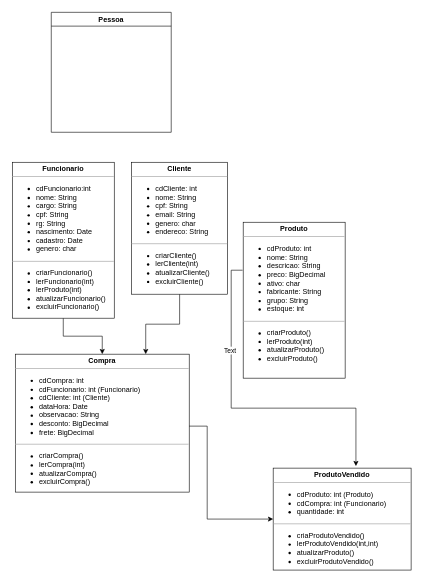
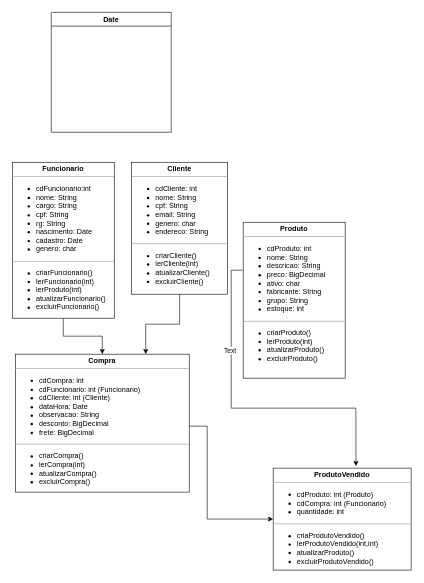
  <mxCell id="0" />
  <mxCell id="1" parent="0" />
  <mxCell id="2" value="" style="edgeStyle=orthogonalEdgeStyle;rounded=0;orthogonalLoop=1;jettySize=auto;html=1;entryX=0.75;entryY=0;entryDx=0;entryDy=0;" parent="1" source="3" target="10" edge="1"><mxGeometry relative="1" as="geometry"><mxPoint x="325" y="520" as="targetPoint" /></mxGeometry></mxCell>
  <mxCell id="3" value="&lt;p style=&quot;margin:0px;margin-top:4px;text-align:center;&quot;&gt;&lt;b&gt;Cliente&lt;/b&gt;&lt;/p&gt;&lt;hr size=&quot;1&quot;&gt;&lt;p style=&quot;margin:0px;margin-left:4px;&quot;&gt;&lt;/p&gt;&lt;ul&gt;&lt;li&gt;cdCliente: int&lt;/li&gt;&lt;li&gt;nome: String&lt;/li&gt;&lt;li&gt;cpf: String&lt;/li&gt;&lt;li&gt;email: String&lt;/li&gt;&lt;li&gt;genero: char&lt;/li&gt;&lt;li&gt;endereco: String&lt;/li&gt;&lt;/ul&gt;&lt;p&gt;&lt;/p&gt;&lt;hr size=&quot;1&quot;&gt;&lt;p style=&quot;margin:0px;margin-left:4px;&quot;&gt;&lt;/p&gt;&lt;ul&gt;&lt;li&gt;criarCliente()&lt;/li&gt;&lt;li&gt;lerCliente(int)&lt;/li&gt;&lt;li&gt;atualizarCliente()&lt;/li&gt;&lt;li&gt;excluirCliente()&lt;/li&gt;&lt;/ul&gt;&lt;p&gt;&lt;/p&gt;" style="verticalAlign=top;align=left;overflow=fill;fontSize=12;fontFamily=Helvetica;html=1;whiteSpace=wrap;" parent="1" vertex="1"><mxGeometry x="219" y="270" width="160" height="220" as="geometry" /></mxCell>
  <mxCell id="4" value="" style="edgeStyle=orthogonalEdgeStyle;rounded=0;orthogonalLoop=1;jettySize=auto;html=1;" parent="1" source="5" target="10" edge="1"><mxGeometry relative="1" as="geometry" /></mxCell>
  <mxCell id="5" value="&lt;p style=&quot;margin:0px;margin-top:4px;text-align:center;&quot;&gt;&lt;b&gt;Funcionario&lt;/b&gt;&lt;/p&gt;&lt;hr size=&quot;1&quot;&gt;&lt;p style=&quot;margin:0px;margin-left:4px;&quot;&gt;&lt;/p&gt;&lt;ul&gt;&lt;li style=&quot;border-color: var(--border-color);&quot;&gt;cdFuncionario:int&lt;/li&gt;&lt;li style=&quot;border-color: var(--border-color);&quot;&gt;nome: String&lt;/li&gt;&lt;li style=&quot;border-color: var(--border-color);&quot;&gt;cargo: String&lt;/li&gt;&lt;li style=&quot;border-color: var(--border-color);&quot;&gt;cpf: String&lt;/li&gt;&lt;li style=&quot;border-color: var(--border-color);&quot;&gt;rg: String&lt;/li&gt;&lt;li style=&quot;border-color: var(--border-color);&quot;&gt;nascimento: Date&lt;/li&gt;&lt;li style=&quot;border-color: var(--border-color);&quot;&gt;cadastro: Date&lt;/li&gt;&lt;li&gt;genero: char&lt;/li&gt;&lt;/ul&gt;&lt;p&gt;&lt;/p&gt;&lt;hr size=&quot;1&quot;&gt;&lt;p style=&quot;margin:0px;margin-left:4px;&quot;&gt;&lt;/p&gt;&lt;ul&gt;&lt;li style=&quot;border-color: var(--border-color);&quot;&gt;criarFuncionario()&lt;/li&gt;&lt;li style=&quot;border-color: var(--border-color);&quot;&gt;&lt;span style=&quot;border-color: var(--border-color); background-color: initial;&quot;&gt;lerFuncionario(int)&lt;/span&gt;&lt;/li&gt;&lt;li style=&quot;border-color: var(--border-color);&quot;&gt;&lt;span style=&quot;border-color: var(--border-color); background-color: initial;&quot;&gt;lerProduto(int)&lt;/span&gt;&lt;/li&gt;&lt;li style=&quot;border-color: var(--border-color);&quot;&gt;&lt;span style=&quot;border-color: var(--border-color); background-color: initial;&quot;&gt;atualizarFuncionario()&amp;nbsp;&lt;/span&gt;&lt;/li&gt;&lt;li style=&quot;border-color: var(--border-color);&quot;&gt;&lt;span style=&quot;border-color: var(--border-color); background-color: initial;&quot;&gt;excluirFuncionario()&lt;/span&gt;&lt;/li&gt;&lt;/ul&gt;&lt;p&gt;&lt;/p&gt;" style="verticalAlign=top;align=left;overflow=fill;fontSize=12;fontFamily=Helvetica;html=1;whiteSpace=wrap;" parent="1" vertex="1"><mxGeometry x="20" y="270" width="170" height="260" as="geometry" /></mxCell>
  <mxCell id="6" value="" style="edgeStyle=orthogonalEdgeStyle;rounded=0;orthogonalLoop=1;jettySize=auto;html=1;entryX=0.6;entryY=-0.02;entryDx=0;entryDy=0;entryPerimeter=0;" parent="1" target="11" edge="1"><mxGeometry relative="1" as="geometry"><mxPoint x="404" y="450" as="sourcePoint" /><mxPoint x="215" y="480" as="targetPoint" /><Array as="points"><mxPoint x="385" y="450" /><mxPoint x="385" y="680" /><mxPoint x="593" y="680" /></Array></mxGeometry></mxCell>
  <mxCell id="7" value="Text" style="edgeLabel;html=1;align=center;verticalAlign=middle;resizable=0;points=[];" parent="6" vertex="1" connectable="0"><mxGeometry x="-0.451" y="-3" relative="1" as="geometry"><mxPoint as="offset" /></mxGeometry></mxCell>
  <mxCell id="8" value="&lt;p style=&quot;margin:0px;margin-top:4px;text-align:center;&quot;&gt;&lt;b&gt;Produto&lt;/b&gt;&lt;/p&gt;&lt;hr size=&quot;1&quot;&gt;&lt;p style=&quot;margin:0px;margin-left:4px;&quot;&gt;&lt;/p&gt;&lt;ul&gt;&lt;li style=&quot;border-color: var(--border-color);&quot;&gt;cdProduto: int&lt;/li&gt;&lt;li style=&quot;border-color: var(--border-color);&quot;&gt;nome: String&lt;/li&gt;&lt;li style=&quot;border-color: var(--border-color);&quot;&gt;descricao: String&lt;/li&gt;&lt;li style=&quot;border-color: var(--border-color);&quot;&gt;preco: BigDecimal&lt;/li&gt;&lt;li style=&quot;border-color: var(--border-color);&quot;&gt;ativo: char&lt;/li&gt;&lt;li style=&quot;border-color: var(--border-color);&quot;&gt;fabricante: String&lt;/li&gt;&lt;li style=&quot;border-color: var(--border-color);&quot;&gt;grupo: String&lt;/li&gt;&lt;li style=&quot;border-color: var(--border-color);&quot;&gt;estoque: int&lt;br&gt;&lt;/li&gt;&lt;/ul&gt;&lt;p&gt;&lt;/p&gt;&lt;hr size=&quot;1&quot;&gt;&lt;p style=&quot;margin:0px;margin-left:4px;&quot;&gt;&lt;/p&gt;&lt;ul&gt;&lt;li style=&quot;border-color: var(--border-color);&quot;&gt;criarProduto()&lt;/li&gt;&lt;li style=&quot;border-color: var(--border-color);&quot;&gt;&lt;span style=&quot;border-color: var(--border-color); background-color: initial;&quot;&gt;lerProduto(int)&lt;/span&gt;&lt;/li&gt;&lt;li style=&quot;border-color: var(--border-color);&quot;&gt;&lt;span style=&quot;border-color: var(--border-color); background-color: initial;&quot;&gt;atualizarProduto()&amp;nbsp;&lt;/span&gt;&lt;/li&gt;&lt;li style=&quot;border-color: var(--border-color);&quot;&gt;&lt;span style=&quot;border-color: var(--border-color); background-color: initial;&quot;&gt;excluirProduto()&lt;/span&gt;&lt;/li&gt;&lt;/ul&gt;&lt;p&gt;&lt;/p&gt;" style="verticalAlign=top;align=left;overflow=fill;fontSize=12;fontFamily=Helvetica;html=1;whiteSpace=wrap;" parent="1" vertex="1"><mxGeometry x="405" y="370" width="170" height="260" as="geometry" /></mxCell>
  <mxCell id="9" value="" style="edgeStyle=orthogonalEdgeStyle;rounded=0;orthogonalLoop=1;jettySize=auto;html=1;entryX=0;entryY=0.5;entryDx=0;entryDy=0;" parent="1" target="11" edge="1"><mxGeometry relative="1" as="geometry"><mxPoint x="295" y="710" as="sourcePoint" /><mxPoint x="425" y="865" as="targetPoint" /><Array as="points"><mxPoint x="345" y="710" /><mxPoint x="345" y="865" /></Array></mxGeometry></mxCell>
  <mxCell id="10" value="&lt;p style=&quot;margin:0px;margin-top:4px;text-align:center;&quot;&gt;&lt;b&gt;Compra&lt;/b&gt;&lt;/p&gt;&lt;hr size=&quot;1&quot;&gt;&lt;p style=&quot;margin:0px;margin-left:4px;&quot;&gt;&lt;/p&gt;&lt;ul&gt;&lt;li style=&quot;border-color: var(--border-color);&quot;&gt;cdCompra: int&lt;/li&gt;&lt;li style=&quot;border-color: var(--border-color);&quot;&gt;cdFuncionario: int (Funcionario)&lt;/li&gt;&lt;li style=&quot;border-color: var(--border-color);&quot;&gt;cdCliente: int (Cliente)&lt;/li&gt;&lt;li style=&quot;border-color: var(--border-color);&quot;&gt;dataHora: Date&lt;/li&gt;&lt;li style=&quot;border-color: var(--border-color);&quot;&gt;observacao: String&lt;/li&gt;&lt;li style=&quot;border-color: var(--border-color);&quot;&gt;desconto: BigDecimal&lt;/li&gt;&lt;li style=&quot;border-color: var(--border-color);&quot;&gt;frete: BigDecimal&lt;/li&gt;&lt;/ul&gt;&lt;p&gt;&lt;/p&gt;&lt;hr size=&quot;1&quot;&gt;&lt;p style=&quot;margin:0px;margin-left:4px;&quot;&gt;&lt;/p&gt;&lt;ul&gt;&lt;li style=&quot;border-color: var(--border-color);&quot;&gt;criarCompra()&lt;/li&gt;&lt;li style=&quot;border-color: var(--border-color);&quot;&gt;&lt;span style=&quot;border-color: var(--border-color); background-color: initial;&quot;&gt;lerCompra(int)&lt;/span&gt;&lt;/li&gt;&lt;li style=&quot;border-color: var(--border-color);&quot;&gt;&lt;span style=&quot;border-color: var(--border-color); background-color: initial;&quot;&gt;atualizarCompra()&amp;nbsp;&lt;/span&gt;&lt;/li&gt;&lt;li style=&quot;border-color: var(--border-color);&quot;&gt;&lt;span style=&quot;border-color: var(--border-color); background-color: initial;&quot;&gt;excluirCompra()&lt;/span&gt;&lt;/li&gt;&lt;/ul&gt;&lt;p&gt;&lt;/p&gt;" style="verticalAlign=top;align=left;overflow=fill;fontSize=12;fontFamily=Helvetica;html=1;whiteSpace=wrap;" parent="1" vertex="1"><mxGeometry x="25" y="590" width="290" height="230" as="geometry" /></mxCell>
  <mxCell id="11" value="&lt;p style=&quot;margin:0px;margin-top:4px;text-align:center;&quot;&gt;&lt;b&gt;ProdutoVendido&lt;/b&gt;&lt;/p&gt;&lt;hr size=&quot;1&quot;&gt;&lt;p style=&quot;margin:0px;margin-left:4px;&quot;&gt;&lt;/p&gt;&lt;ul&gt;&lt;li style=&quot;border-color: var(--border-color);&quot;&gt;cdProduto: int (Produto)&lt;/li&gt;&lt;li style=&quot;border-color: var(--border-color);&quot;&gt;cdCompra: int (Funcionario)&lt;/li&gt;&lt;li style=&quot;border-color: var(--border-color);&quot;&gt;quantidade: int&lt;/li&gt;&lt;/ul&gt;&lt;p&gt;&lt;/p&gt;&lt;hr size=&quot;1&quot;&gt;&lt;p style=&quot;margin:0px;margin-left:4px;&quot;&gt;&lt;/p&gt;&lt;ul&gt;&lt;li style=&quot;border-color: var(--border-color);&quot;&gt;criaProdutoVendido()&lt;/li&gt;&lt;li style=&quot;border-color: var(--border-color);&quot;&gt;&lt;span style=&quot;border-color: var(--border-color); background-color: initial;&quot;&gt;lerProdutoVendido(int,int)&lt;/span&gt;&lt;/li&gt;&lt;li style=&quot;border-color: var(--border-color);&quot;&gt;&lt;span style=&quot;border-color: var(--border-color); background-color: initial;&quot;&gt;atualizarProduto()&lt;/span&gt;&lt;/li&gt;&lt;li style=&quot;border-color: var(--border-color);&quot;&gt;&lt;span style=&quot;border-color: var(--border-color); background-color: initial;&quot;&gt;excluirProdutoVendido()&lt;/span&gt;&lt;/li&gt;&lt;/ul&gt;&lt;p&gt;&lt;/p&gt;" style="verticalAlign=top;align=left;overflow=fill;fontSize=12;fontFamily=Helvetica;html=1;whiteSpace=wrap;" parent="1" vertex="1"><mxGeometry x="455" y="780" width="230" height="170" as="geometry" /></mxCell>
- <mxCell id="12" value="Pessoa" style="swimlane;whiteSpace=wrap;html=1;" vertex="1" parent="1"><mxGeometry x="85" y="20" width="200" height="200" as="geometry" /></mxCell>
+ <mxCell id="12" value="Date" style="swimlane;whiteSpace=wrap;html=1;" vertex="1" parent="1"><mxGeometry x="85" y="20" width="200" height="200" as="geometry" /></mxCell>
